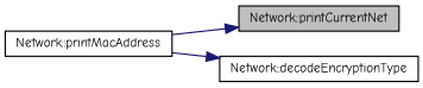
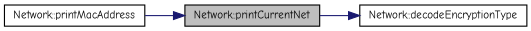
  digraph {
    fontname="Comic Neue"
    rankdir=LR
    node [color=black fillcolor=white fontname="Comic Neue" fontsize=10 shape=record style=filled]
    edge [color=midnightblue fontname="Comic Neue" fontsize=10 labelfontname=Helvetica labelfontsize=10 style=solid]
    n1 [fillcolor=grey75 fontcolor=black height=0.2 label="Network::printCurrentNet" width=0.4]
    n2 [height=0.2 label="Network::decodeEncryptionType" width=0.4]
    n3 [height=0.2 label="Network::printMacAddress" width=0.4]
-   n3 -> n2
+   n1 -> n2
    n3 -> n1
  }
